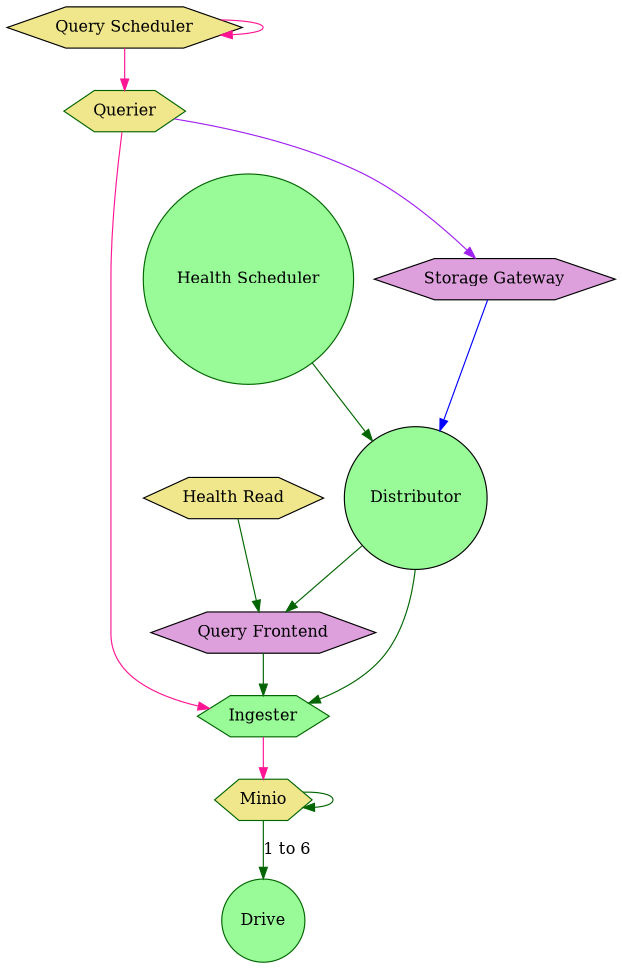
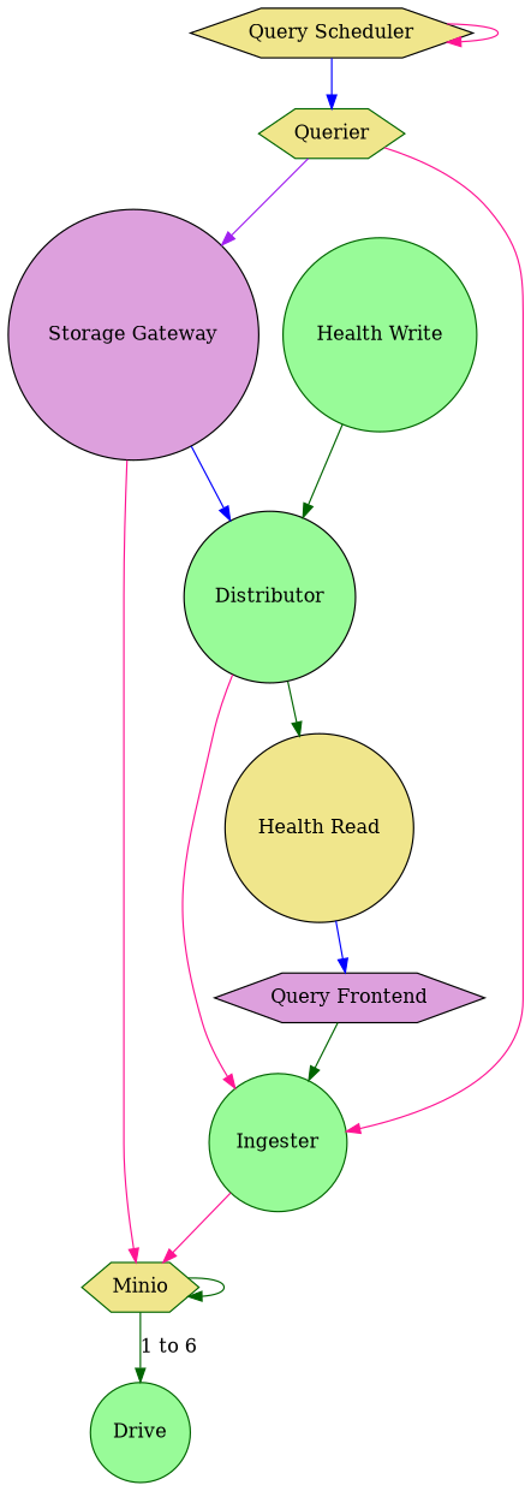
  digraph {
    node [color=black fillcolor=palegreen func=one instances=4 shape=circle style=filled]
    edge [color=deeppink]
    n1 [label=Distributor]
-   n2 [color=darkgreen label=Ingester shape=hexagon]
+   n2 [color=darkgreen label=Ingester]
    n3 [fillcolor=plum label="Query Frontend" shape=hexagon]
    n4 [color=darkgreen fillcolor=khaki func="75%" instances=8 label=Minio shape=hexagon]
    n5 [color=darkgreen func=random instances=8 label=Drive]
-   n6 [color=darkgreen instances=1 label="Health Scheduler"]
+   n6 [color=darkgreen instances=1 label="Health Write"]
    n7 [fillcolor=khaki label="Query Scheduler" shape=hexagon]
    n8 [color=darkgreen fillcolor=khaki label=Querier shape=hexagon]
-   n9 [fillcolor=plum label="Storage Gateway" shape=hexagon]
-   n10 [fillcolor=khaki instances=1 label="Health Read" shape=hexagon]
-   n1 -> n2 [color=darkgreen]
-   n1 -> n3 [color=darkgreen]
+   n9 [fillcolor=plum label="Storage Gateway"]
+   n10 [fillcolor=khaki instances=1 label="Health Read"]
+   n1 -> n2
+   n1 -> n10 [color=darkgreen]
    n2 -> n4
    n3 -> n2 [color=darkgreen]
    n4 -> n4 [color=darkgreen]
    n4 -> n5 [color=darkgreen label="1 to 6"]
    n6 -> n1 [color=darkgreen]
    n7 -> n7
-   n7 -> n8
+   n7 -> n8 [color=blue]
    n8 -> n2
    n8 -> n9 [color=purple]
    n9 -> n1 [color=blue]
-   n10 -> n3 [color=darkgreen]
+   n9 -> n4
+   n10 -> n3 [color=blue]
  }
